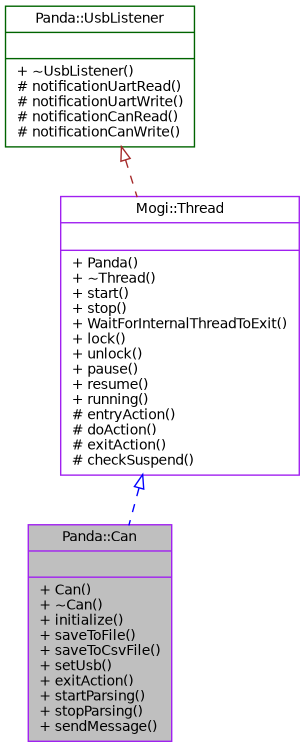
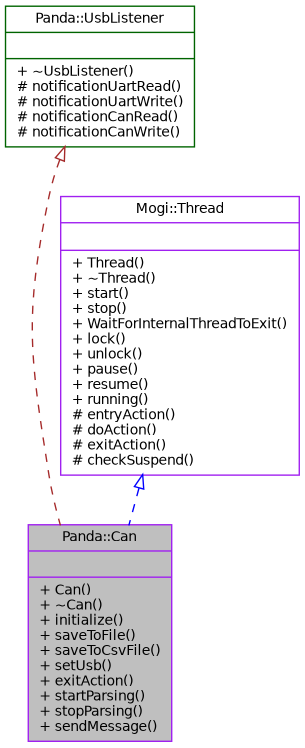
  digraph {
    node [color=purple fillcolor=white fontname=Helvetica fontsize=10 shape=record style=filled]
    edge [arrowtail=onormal dir=back fontname=Helvetica fontsize=10 labelfontname=Helvetica labelfontsize=10 style=dashed]
    n1 [fillcolor=grey75 fontcolor=black height=0.2 label="{Panda::Can\n||+ Can()\l+ ~Can()\l+ initialize()\l+ saveToFile()\l+ saveToCsvFile()\l+ setUsb()\l+ exitAction()\l+ startParsing()\l+ stopParsing()\l+ sendMessage()\l}" width=0.4]
-   n2 [height=0.2 label="{Mogi::Thread\n||+ Panda()\l+ ~Thread()\l+ start()\l+ stop()\l+ WaitForInternalThreadToExit()\l+ lock()\l+ unlock()\l+ pause()\l+ resume()\l+ running()\l# entryAction()\l# doAction()\l# exitAction()\l# checkSuspend()\l}" width=0.4]
+   n2 [height=0.2 label="{Mogi::Thread\n||+ Thread()\l+ ~Thread()\l+ start()\l+ stop()\l+ WaitForInternalThreadToExit()\l+ lock()\l+ unlock()\l+ pause()\l+ resume()\l+ running()\l# entryAction()\l# doAction()\l# exitAction()\l# checkSuspend()\l}" width=0.4]
    n3 [color=darkgreen height=0.2 label="{Panda::UsbListener\n||+ ~UsbListener()\l# notificationUartRead()\l# notificationUartWrite()\l# notificationCanRead()\l# notificationCanWrite()\l}" width=0.4]
    n2 -> n1 [color=blue]
-   n3 -> n2 [color=brown]
+   n3 -> n1 [color=brown]
  }
